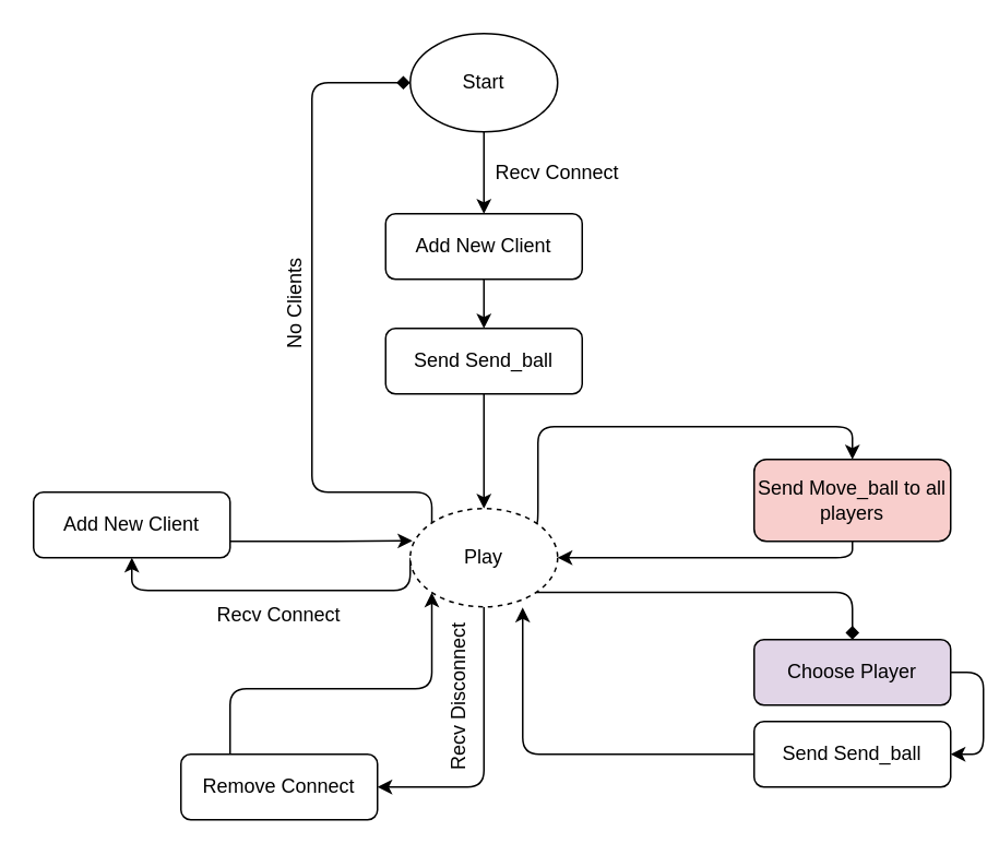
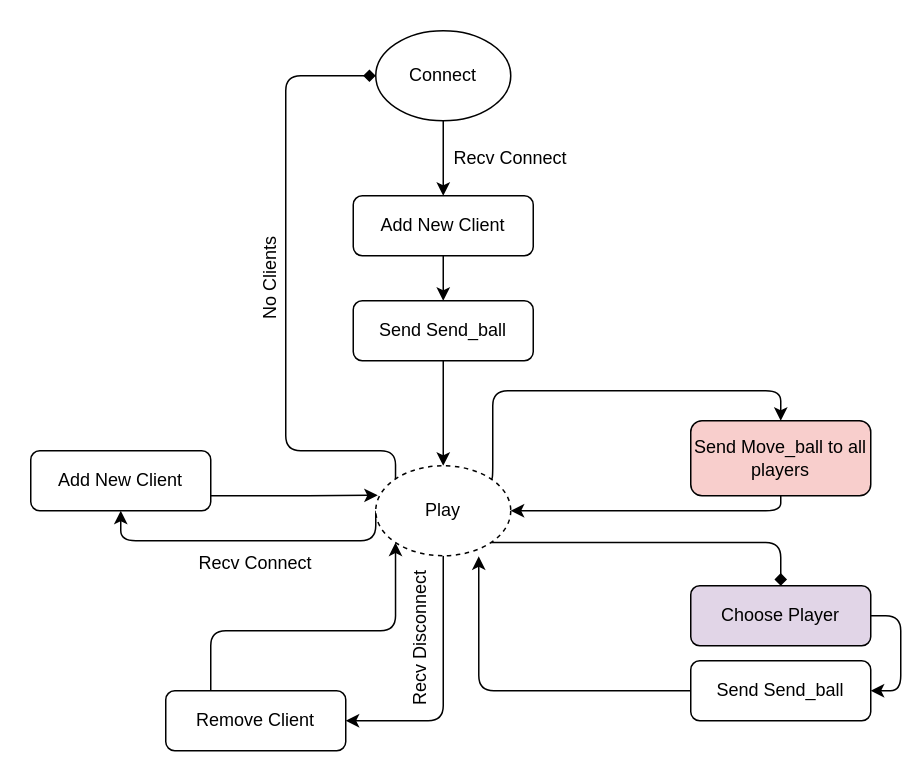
  <mxCell id="0" />
  <mxCell id="1" parent="0" />
  <mxCell id="2" style="edgeStyle=orthogonalEdgeStyle;rounded=0;orthogonalLoop=1;jettySize=auto;html=1;exitX=0.5;exitY=1;exitDx=0;exitDy=0;entryX=0.5;entryY=0;entryDx=0;entryDy=0;" parent="1" source="3" target="8" edge="1"><mxGeometry relative="1" as="geometry" /></mxCell>
  <mxCell id="3" value="Add New Client" style="rounded=1;whiteSpace=wrap;html=1;fontSize=12;glass=0;strokeWidth=1;shadow=0;" parent="1" vertex="1"><mxGeometry x="235" y="130" width="120" height="40" as="geometry" /></mxCell>
  <mxCell id="4" style="edgeStyle=orthogonalEdgeStyle;rounded=0;orthogonalLoop=1;jettySize=auto;html=1;exitX=0.5;exitY=1;exitDx=0;exitDy=0;entryX=0.5;entryY=0;entryDx=0;entryDy=0;" parent="1" source="5" target="3" edge="1"><mxGeometry relative="1" as="geometry" /></mxCell>
- <mxCell id="5" value="Start" style="ellipse;whiteSpace=wrap;html=1;" parent="1" vertex="1"><mxGeometry x="250" y="20" width="90" height="60" as="geometry" /></mxCell>
+ <mxCell id="5" value="Connect" style="ellipse;whiteSpace=wrap;html=1;" parent="1" vertex="1"><mxGeometry x="250" y="20" width="90" height="60" as="geometry" /></mxCell>
  <mxCell id="6" value="Recv Connect" style="text;html=1;strokeColor=none;fillColor=none;align=center;verticalAlign=middle;whiteSpace=wrap;rounded=0;" parent="1" vertex="1"><mxGeometry x="300" y="90" width="80" height="30" as="geometry" /></mxCell>
  <mxCell id="7" style="edgeStyle=orthogonalEdgeStyle;rounded=0;orthogonalLoop=1;jettySize=auto;html=1;exitX=0.5;exitY=1;exitDx=0;exitDy=0;entryX=0.5;entryY=0;entryDx=0;entryDy=0;" parent="1" source="8" target="14" edge="1"><mxGeometry relative="1" as="geometry" /></mxCell>
  <mxCell id="8" value="Send Send_ball" style="rounded=1;whiteSpace=wrap;html=1;fontSize=12;glass=0;strokeWidth=1;shadow=0;" parent="1" vertex="1"><mxGeometry x="235" y="200" width="120" height="40" as="geometry" /></mxCell>
  <mxCell id="9" style="edgeStyle=orthogonalEdgeStyle;rounded=1;orthogonalLoop=1;jettySize=auto;html=1;exitX=1;exitY=0;exitDx=0;exitDy=0;entryX=0.5;entryY=0;entryDx=0;entryDy=0;" parent="1" source="14" target="16" edge="1"><mxGeometry relative="1" as="geometry"><Array as="points"><mxPoint x="328" y="260" /><mxPoint x="520" y="260" /></Array></mxGeometry></mxCell>
  <mxCell id="10" style="edgeStyle=orthogonalEdgeStyle;rounded=1;orthogonalLoop=1;jettySize=auto;html=1;exitX=1;exitY=1;exitDx=0;exitDy=0;endArrow=diamond;" parent="1" source="14" target="18" edge="1"><mxGeometry relative="1" as="geometry" /></mxCell>
  <mxCell id="11" style="edgeStyle=orthogonalEdgeStyle;rounded=1;orthogonalLoop=1;jettySize=auto;html=1;exitX=0.5;exitY=1;exitDx=0;exitDy=0;entryX=1;entryY=0.5;entryDx=0;entryDy=0;" parent="1" source="14" target="22" edge="1"><mxGeometry relative="1" as="geometry" /></mxCell>
  <mxCell id="12" style="edgeStyle=orthogonalEdgeStyle;rounded=1;orthogonalLoop=1;jettySize=auto;html=1;exitX=0;exitY=0.5;exitDx=0;exitDy=0;entryX=0.5;entryY=1;entryDx=0;entryDy=0;" edge="1" parent="1" source="14" target="25"><mxGeometry relative="1" as="geometry"><Array as="points"><mxPoint x="250" y="360" /><mxPoint x="80" y="360" /></Array></mxGeometry></mxCell>
  <mxCell id="13" style="edgeStyle=orthogonalEdgeStyle;rounded=1;orthogonalLoop=1;jettySize=auto;html=1;exitX=0;exitY=0;exitDx=0;exitDy=0;entryX=0;entryY=0.5;entryDx=0;entryDy=0;endArrow=diamond;" edge="1" parent="1" source="14" target="5"><mxGeometry relative="1" as="geometry"><Array as="points"><mxPoint x="263" y="300" /><mxPoint x="190" y="300" /><mxPoint x="190" y="50" /></Array></mxGeometry></mxCell>
  <mxCell id="14" value="Play" style="ellipse;whiteSpace=wrap;html=1;dashed=1;" parent="1" vertex="1"><mxGeometry x="250" y="310" width="90" height="60" as="geometry" /></mxCell>
  <mxCell id="15" style="edgeStyle=orthogonalEdgeStyle;rounded=1;orthogonalLoop=1;jettySize=auto;html=1;exitX=0.5;exitY=1;exitDx=0;exitDy=0;entryX=1;entryY=0.5;entryDx=0;entryDy=0;" parent="1" source="16" target="14" edge="1"><mxGeometry relative="1" as="geometry"><Array as="points"><mxPoint x="520" y="340" /></Array></mxGeometry></mxCell>
  <mxCell id="16" value="Send Move_ball to all players" style="rounded=1;whiteSpace=wrap;html=1;fontSize=12;glass=0;strokeWidth=1;shadow=0;fillColor=#f8cecc;" parent="1" vertex="1"><mxGeometry x="460" y="280" width="120" height="50" as="geometry" /></mxCell>
  <mxCell id="17" style="edgeStyle=orthogonalEdgeStyle;rounded=1;orthogonalLoop=1;jettySize=auto;html=1;exitX=1;exitY=0.5;exitDx=0;exitDy=0;entryX=1;entryY=0.5;entryDx=0;entryDy=0;" parent="1" source="18" target="20" edge="1"><mxGeometry relative="1" as="geometry" /></mxCell>
  <mxCell id="18" value="Choose Player" style="rounded=1;whiteSpace=wrap;html=1;fontSize=12;glass=0;strokeWidth=1;shadow=0;fillColor=#e1d5e7;" parent="1" vertex="1"><mxGeometry x="460" y="390" width="120" height="40" as="geometry" /></mxCell>
  <mxCell id="19" style="edgeStyle=orthogonalEdgeStyle;rounded=1;orthogonalLoop=1;jettySize=auto;html=1;exitX=0;exitY=0.5;exitDx=0;exitDy=0;entryX=0.763;entryY=1.006;entryDx=0;entryDy=0;entryPerimeter=0;" parent="1" source="20" target="14" edge="1"><mxGeometry relative="1" as="geometry"><mxPoint x="317" y="360" as="targetPoint" /></mxGeometry></mxCell>
  <mxCell id="20" value="Send Send_ball" style="rounded=1;whiteSpace=wrap;html=1;fontSize=12;glass=0;strokeWidth=1;shadow=0;" parent="1" vertex="1"><mxGeometry x="460" y="440" width="120" height="40" as="geometry" /></mxCell>
  <mxCell id="21" style="edgeStyle=orthogonalEdgeStyle;rounded=1;orthogonalLoop=1;jettySize=auto;html=1;exitX=0.25;exitY=0;exitDx=0;exitDy=0;entryX=0;entryY=1;entryDx=0;entryDy=0;" parent="1" source="22" target="14" edge="1"><mxGeometry relative="1" as="geometry"><Array as="points"><mxPoint x="140" y="420" /><mxPoint x="263" y="420" /></Array></mxGeometry></mxCell>
- <mxCell id="22" value="Remove Connect" style="rounded=1;whiteSpace=wrap;html=1;fontSize=12;glass=0;strokeWidth=1;shadow=0;" parent="1" vertex="1"><mxGeometry x="110" y="460" width="120" height="40" as="geometry" /></mxCell>
+ <mxCell id="22" value="Remove Client" style="rounded=1;whiteSpace=wrap;html=1;fontSize=12;glass=0;strokeWidth=1;shadow=0;" parent="1" vertex="1"><mxGeometry x="110" y="460" width="120" height="40" as="geometry" /></mxCell>
  <mxCell id="23" value="Recv Disconnect" style="text;html=1;strokeColor=none;fillColor=none;align=center;verticalAlign=middle;whiteSpace=wrap;rounded=0;rotation=-90;" parent="1" vertex="1"><mxGeometry x="230" y="410" width="100" height="30" as="geometry" /></mxCell>
  <mxCell id="24" style="edgeStyle=orthogonalEdgeStyle;rounded=1;orthogonalLoop=1;jettySize=auto;html=1;exitX=1;exitY=0.75;exitDx=0;exitDy=0;entryX=0.015;entryY=0.328;entryDx=0;entryDy=0;entryPerimeter=0;" edge="1" parent="1" source="25" target="14"><mxGeometry relative="1" as="geometry" /></mxCell>
  <mxCell id="25" value="Add New Client" style="rounded=1;whiteSpace=wrap;html=1;fontSize=12;glass=0;strokeWidth=1;shadow=0;" vertex="1" parent="1"><mxGeometry x="20" y="300" width="120" height="40" as="geometry" /></mxCell>
  <mxCell id="26" value="Recv Connect" style="text;html=1;strokeColor=none;fillColor=none;align=center;verticalAlign=middle;whiteSpace=wrap;rounded=0;" vertex="1" parent="1"><mxGeometry x="125" y="360" width="90" height="30" as="geometry" /></mxCell>
  <mxCell id="27" value="No Clients" style="text;html=1;strokeColor=none;fillColor=none;align=center;verticalAlign=middle;whiteSpace=wrap;rounded=0;rotation=-90;" vertex="1" parent="1"><mxGeometry x="150" y="170" width="60" height="30" as="geometry" /></mxCell>
